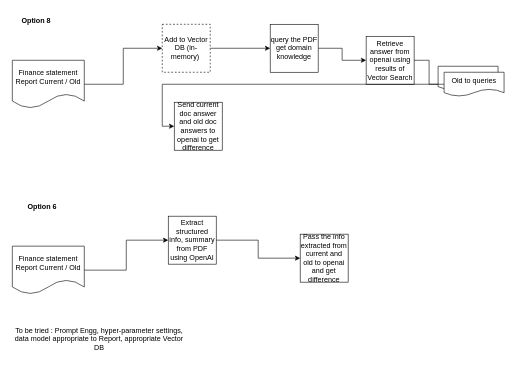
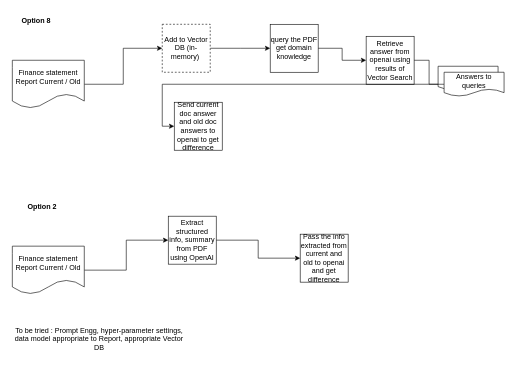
  <mxCell id="0" />
  <mxCell id="1" parent="0" />
  <mxCell id="2" style="edgeStyle=elbowEdgeStyle;rounded=0;orthogonalLoop=1;jettySize=auto;html=1;entryX=0;entryY=0.5;entryDx=0;entryDy=0;" edge="1" parent="1" source="3" target="5"><mxGeometry relative="1" as="geometry" /></mxCell>
  <mxCell id="3" value="Finance statement Report Current / Old" style="shape=document;whiteSpace=wrap;html=1;boundedLbl=1;" vertex="1" parent="1"><mxGeometry x="20" y="100" width="120" height="80" as="geometry" /></mxCell>
  <mxCell id="4" style="edgeStyle=elbowEdgeStyle;rounded=0;orthogonalLoop=1;jettySize=auto;html=1;entryX=0;entryY=0.5;entryDx=0;entryDy=0;" edge="1" parent="1" source="5" target="7"><mxGeometry relative="1" as="geometry" /></mxCell>
  <mxCell id="5" value="Add to Vector DB (in-memory)&amp;nbsp;" style="whiteSpace=wrap;html=1;aspect=fixed;dashed=1;" vertex="1" parent="1"><mxGeometry x="270" y="40" width="80" height="80" as="geometry" /></mxCell>
  <mxCell id="6" style="edgeStyle=elbowEdgeStyle;rounded=0;orthogonalLoop=1;jettySize=auto;html=1;entryX=0;entryY=0.5;entryDx=0;entryDy=0;" edge="1" parent="1" source="7" target="9"><mxGeometry relative="1" as="geometry" /></mxCell>
  <mxCell id="7" value="query the PDF get domain knowledge" style="whiteSpace=wrap;html=1;aspect=fixed;" vertex="1" parent="1"><mxGeometry x="450" y="40" width="80" height="80" as="geometry" /></mxCell>
  <mxCell id="8" style="edgeStyle=elbowEdgeStyle;rounded=0;orthogonalLoop=1;jettySize=auto;html=1;" edge="1" parent="1" source="9" target="12"><mxGeometry relative="1" as="geometry" /></mxCell>
  <mxCell id="9" value="Retrieve answer from openai using results of Vector Search" style="whiteSpace=wrap;html=1;aspect=fixed;" vertex="1" parent="1"><mxGeometry x="610" y="60" width="80" height="80" as="geometry" /></mxCell>
  <mxCell id="10" value="" style="shape=document;whiteSpace=wrap;html=1;boundedLbl=1;" vertex="1" parent="1"><mxGeometry x="730" y="110" width="100" height="40" as="geometry" /></mxCell>
  <mxCell id="11" style="edgeStyle=elbowEdgeStyle;rounded=0;orthogonalLoop=1;jettySize=auto;html=1;entryX=0;entryY=0.5;entryDx=0;entryDy=0;" edge="1" parent="1" source="12" target="13"><mxGeometry relative="1" as="geometry"><mxPoint x="840" y="170" as="sourcePoint" /><mxPoint x="290" y="240" as="targetPoint" /><Array as="points"><mxPoint x="270" y="180" /><mxPoint x="260" y="180" /></Array></mxGeometry></mxCell>
- <mxCell id="12" value="Old to queries" style="shape=document;whiteSpace=wrap;html=1;boundedLbl=1;" vertex="1" parent="1"><mxGeometry x="740" y="120" width="100" height="40" as="geometry" /></mxCell>
+ <mxCell id="12" value="Answers to queries" style="shape=document;whiteSpace=wrap;html=1;boundedLbl=1;" vertex="1" parent="1"><mxGeometry x="740" y="120" width="100" height="40" as="geometry" /></mxCell>
  <mxCell id="13" value="Send current doc answer and old doc answers to openai to get difference" style="whiteSpace=wrap;html=1;aspect=fixed;" vertex="1" parent="1"><mxGeometry x="290" y="170" width="80" height="80" as="geometry" /></mxCell>
  <mxCell id="14" value="&lt;b&gt;Option 8&lt;/b&gt;" style="text;strokeColor=none;align=center;fillColor=none;html=1;verticalAlign=middle;whiteSpace=wrap;rounded=0;" vertex="1" parent="1"><mxGeometry x="30" y="20" width="60" height="30" as="geometry" /></mxCell>
- <mxCell id="15" value="&lt;b&gt;Option 6&lt;/b&gt;" style="text;strokeColor=none;align=center;fillColor=none;html=1;verticalAlign=middle;whiteSpace=wrap;rounded=0;" vertex="1" parent="1"><mxGeometry x="40" y="330" width="60" height="30" as="geometry" /></mxCell>
+ <mxCell id="15" value="&lt;b&gt;Option 2&lt;/b&gt;" style="text;strokeColor=none;align=center;fillColor=none;html=1;verticalAlign=middle;whiteSpace=wrap;rounded=0;" vertex="1" parent="1"><mxGeometry x="40" y="330" width="60" height="30" as="geometry" /></mxCell>
  <mxCell id="16" style="edgeStyle=elbowEdgeStyle;rounded=0;orthogonalLoop=1;jettySize=auto;html=1;entryX=0;entryY=0.5;entryDx=0;entryDy=0;" edge="1" parent="1" source="17" target="19"><mxGeometry relative="1" as="geometry" /></mxCell>
  <mxCell id="17" value="Finance statement Report Current / Old" style="shape=document;whiteSpace=wrap;html=1;boundedLbl=1;" vertex="1" parent="1"><mxGeometry x="20" y="410" width="120" height="80" as="geometry" /></mxCell>
  <mxCell id="18" style="edgeStyle=elbowEdgeStyle;rounded=0;orthogonalLoop=1;jettySize=auto;html=1;entryX=0;entryY=0.5;entryDx=0;entryDy=0;" edge="1" parent="1" source="19" target="20"><mxGeometry relative="1" as="geometry" /></mxCell>
  <mxCell id="19" value="Extract structured info, summary from PDF using OpenAI" style="whiteSpace=wrap;html=1;aspect=fixed;" vertex="1" parent="1"><mxGeometry x="280" y="360" width="80" height="80" as="geometry" /></mxCell>
  <mxCell id="20" value="Pass the info extracted from current and old to openai and get difference" style="whiteSpace=wrap;html=1;aspect=fixed;" vertex="1" parent="1"><mxGeometry x="500" y="390" width="80" height="80" as="geometry" /></mxCell>
  <mxCell id="21" value="To be tried : Prompt Engg, hyper-parameter settings, data model appropriate to Report, appropriate Vector DB" style="text;strokeColor=none;align=center;fillColor=none;html=1;verticalAlign=middle;whiteSpace=wrap;rounded=0;" vertex="1" parent="1"><mxGeometry x="20" y="540" width="290" height="50" as="geometry" /></mxCell>
